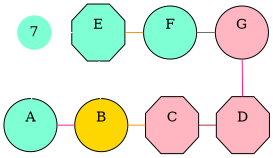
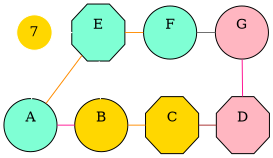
  digraph {
    ranksep=0.5
    node [fillcolor=aquamarine shape=octagon style=filled]
    edge [arrowhead=none color=darkorange]
    n1 [label="E\n "]
-   7 [color=white shape=circle]
+   7 [color=white fillcolor=gold shape=circle]
    n3 [label="F\n " shape=ellipse]
    n4 [fillcolor=lightpink label="G\n " shape=circle]
    n5 [label="A\n " shape=ellipse]
    n6 [fillcolor=gold label="B\n " shape=ellipse]
-   n7 [fillcolor=lightpink label="C\n "]
+   n7 [fillcolor=gold label="C\n "]
    n8 [fillcolor=lightpink label="D\n "]
    subgraph sub_1 {
      rank=min
      n1
      7
      n3
      n4
    }
    subgraph sub_2 {
      rank=same
      n5
      n6
      n7
      n8
    }
    n1 -> n3
    n1 -> n6 [color=white arrowhead=""]
    7 -> n1 [color=white arrowhead=""]
    7 -> n5 [color=white arrowhead=""]
    n3 -> n4 [color=gray40]
    n4 -> n8 [color=deeppink]
+   n5 -> n1
    n5 -> n6 [color=deeppink]
    n6 -> n7
    n7 -> n8 [color=brown]
  }
